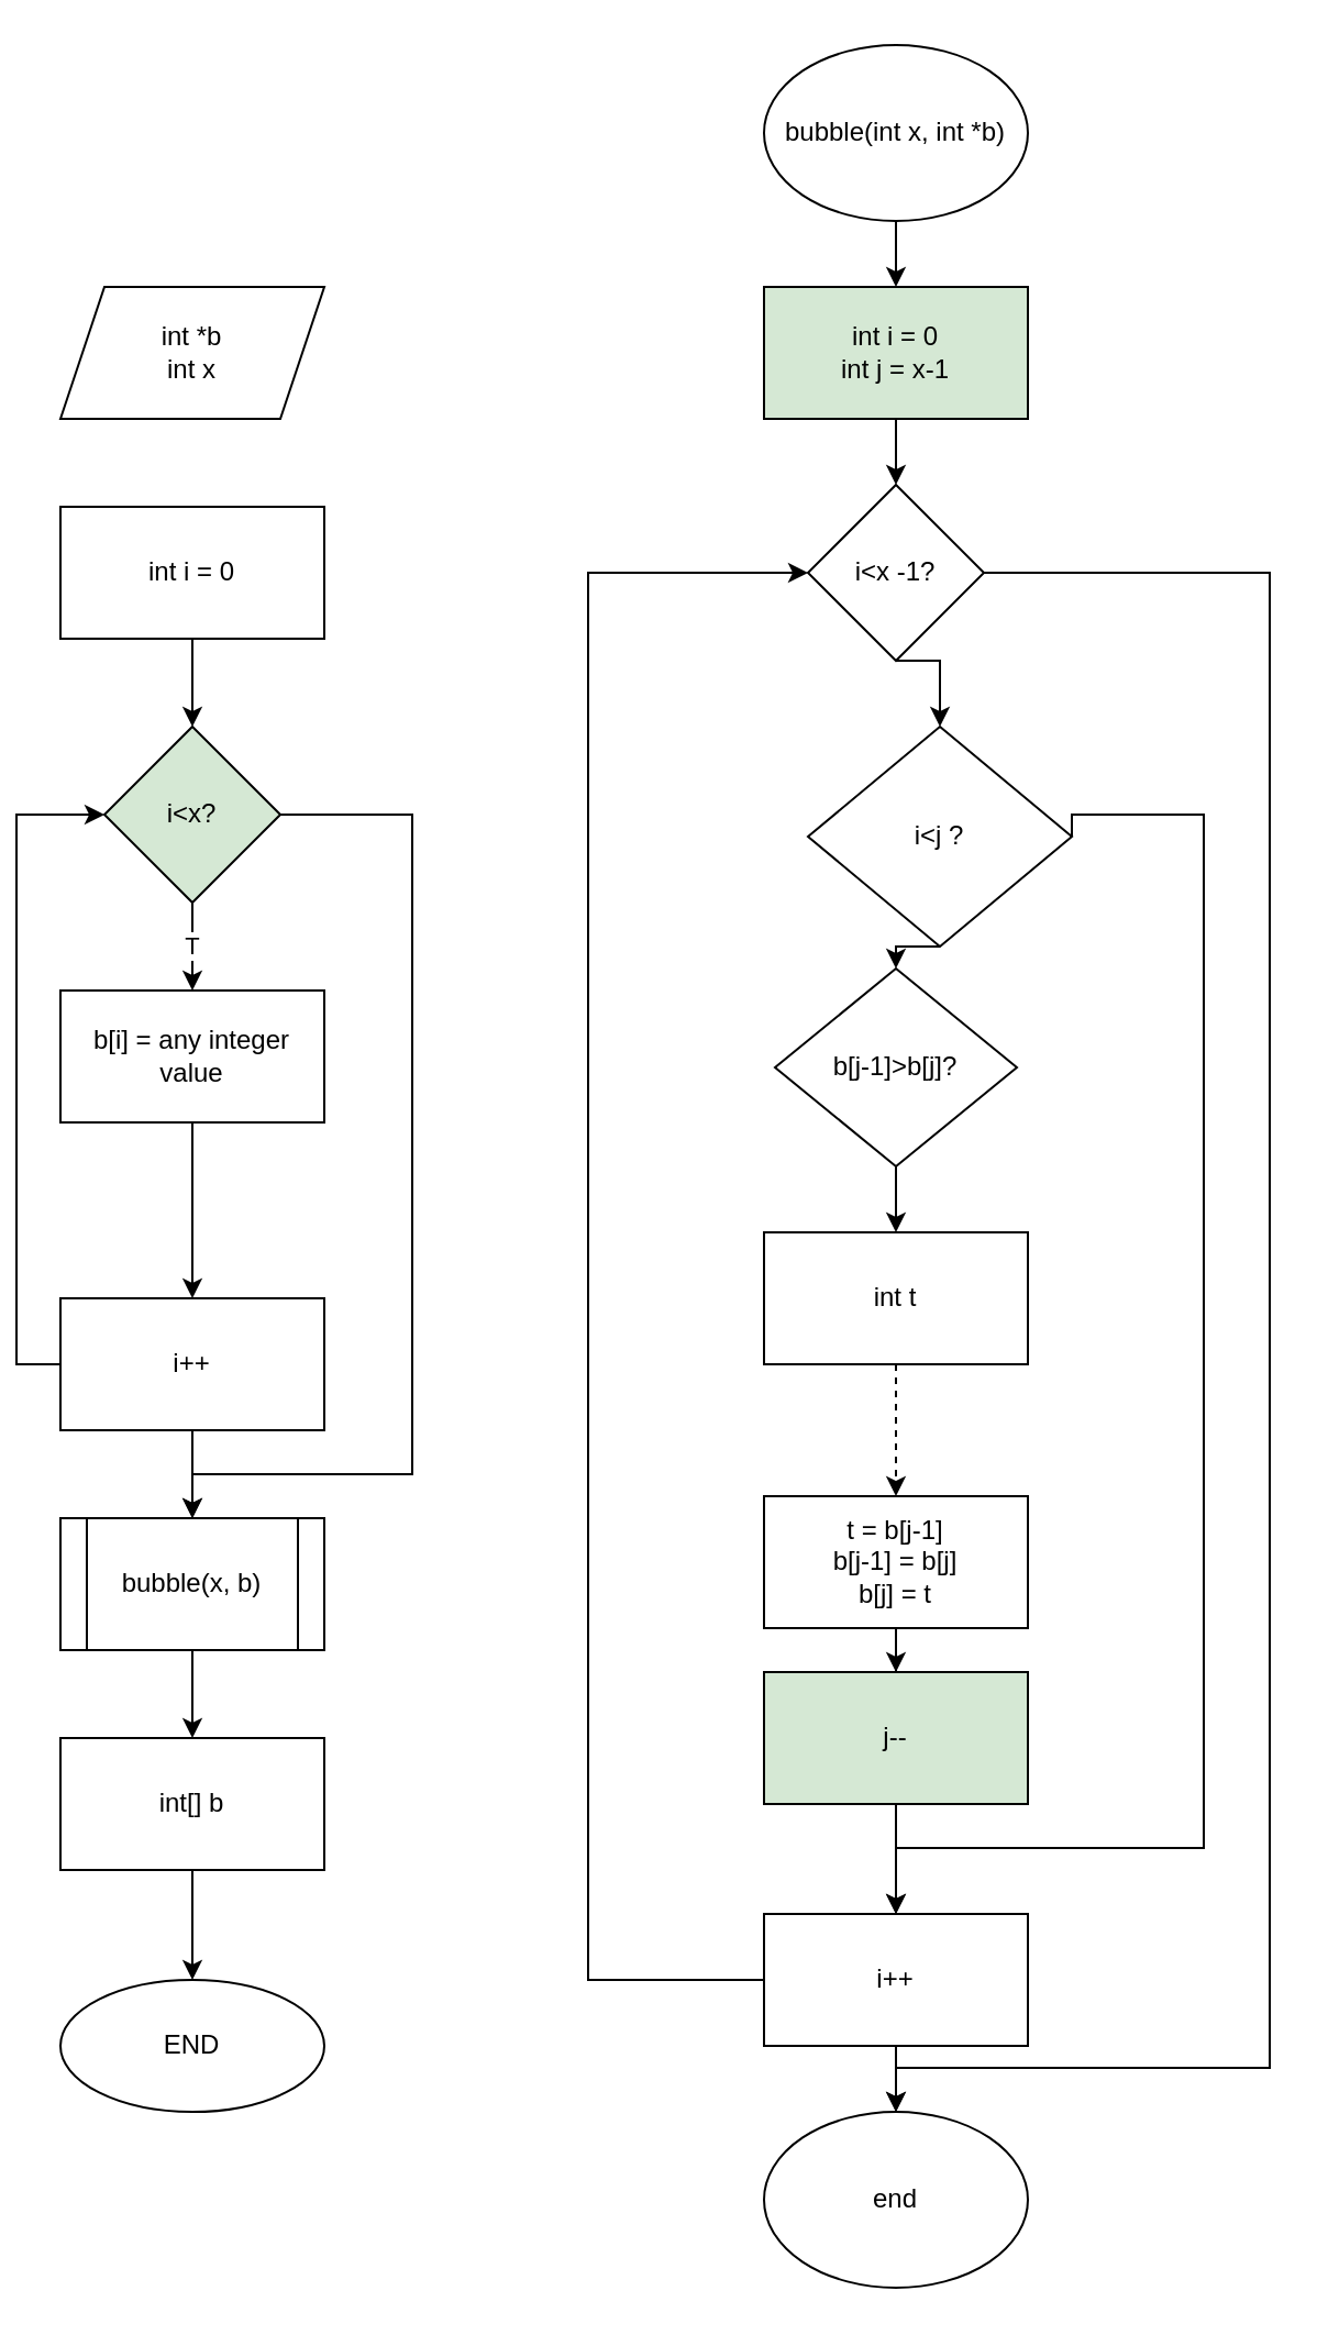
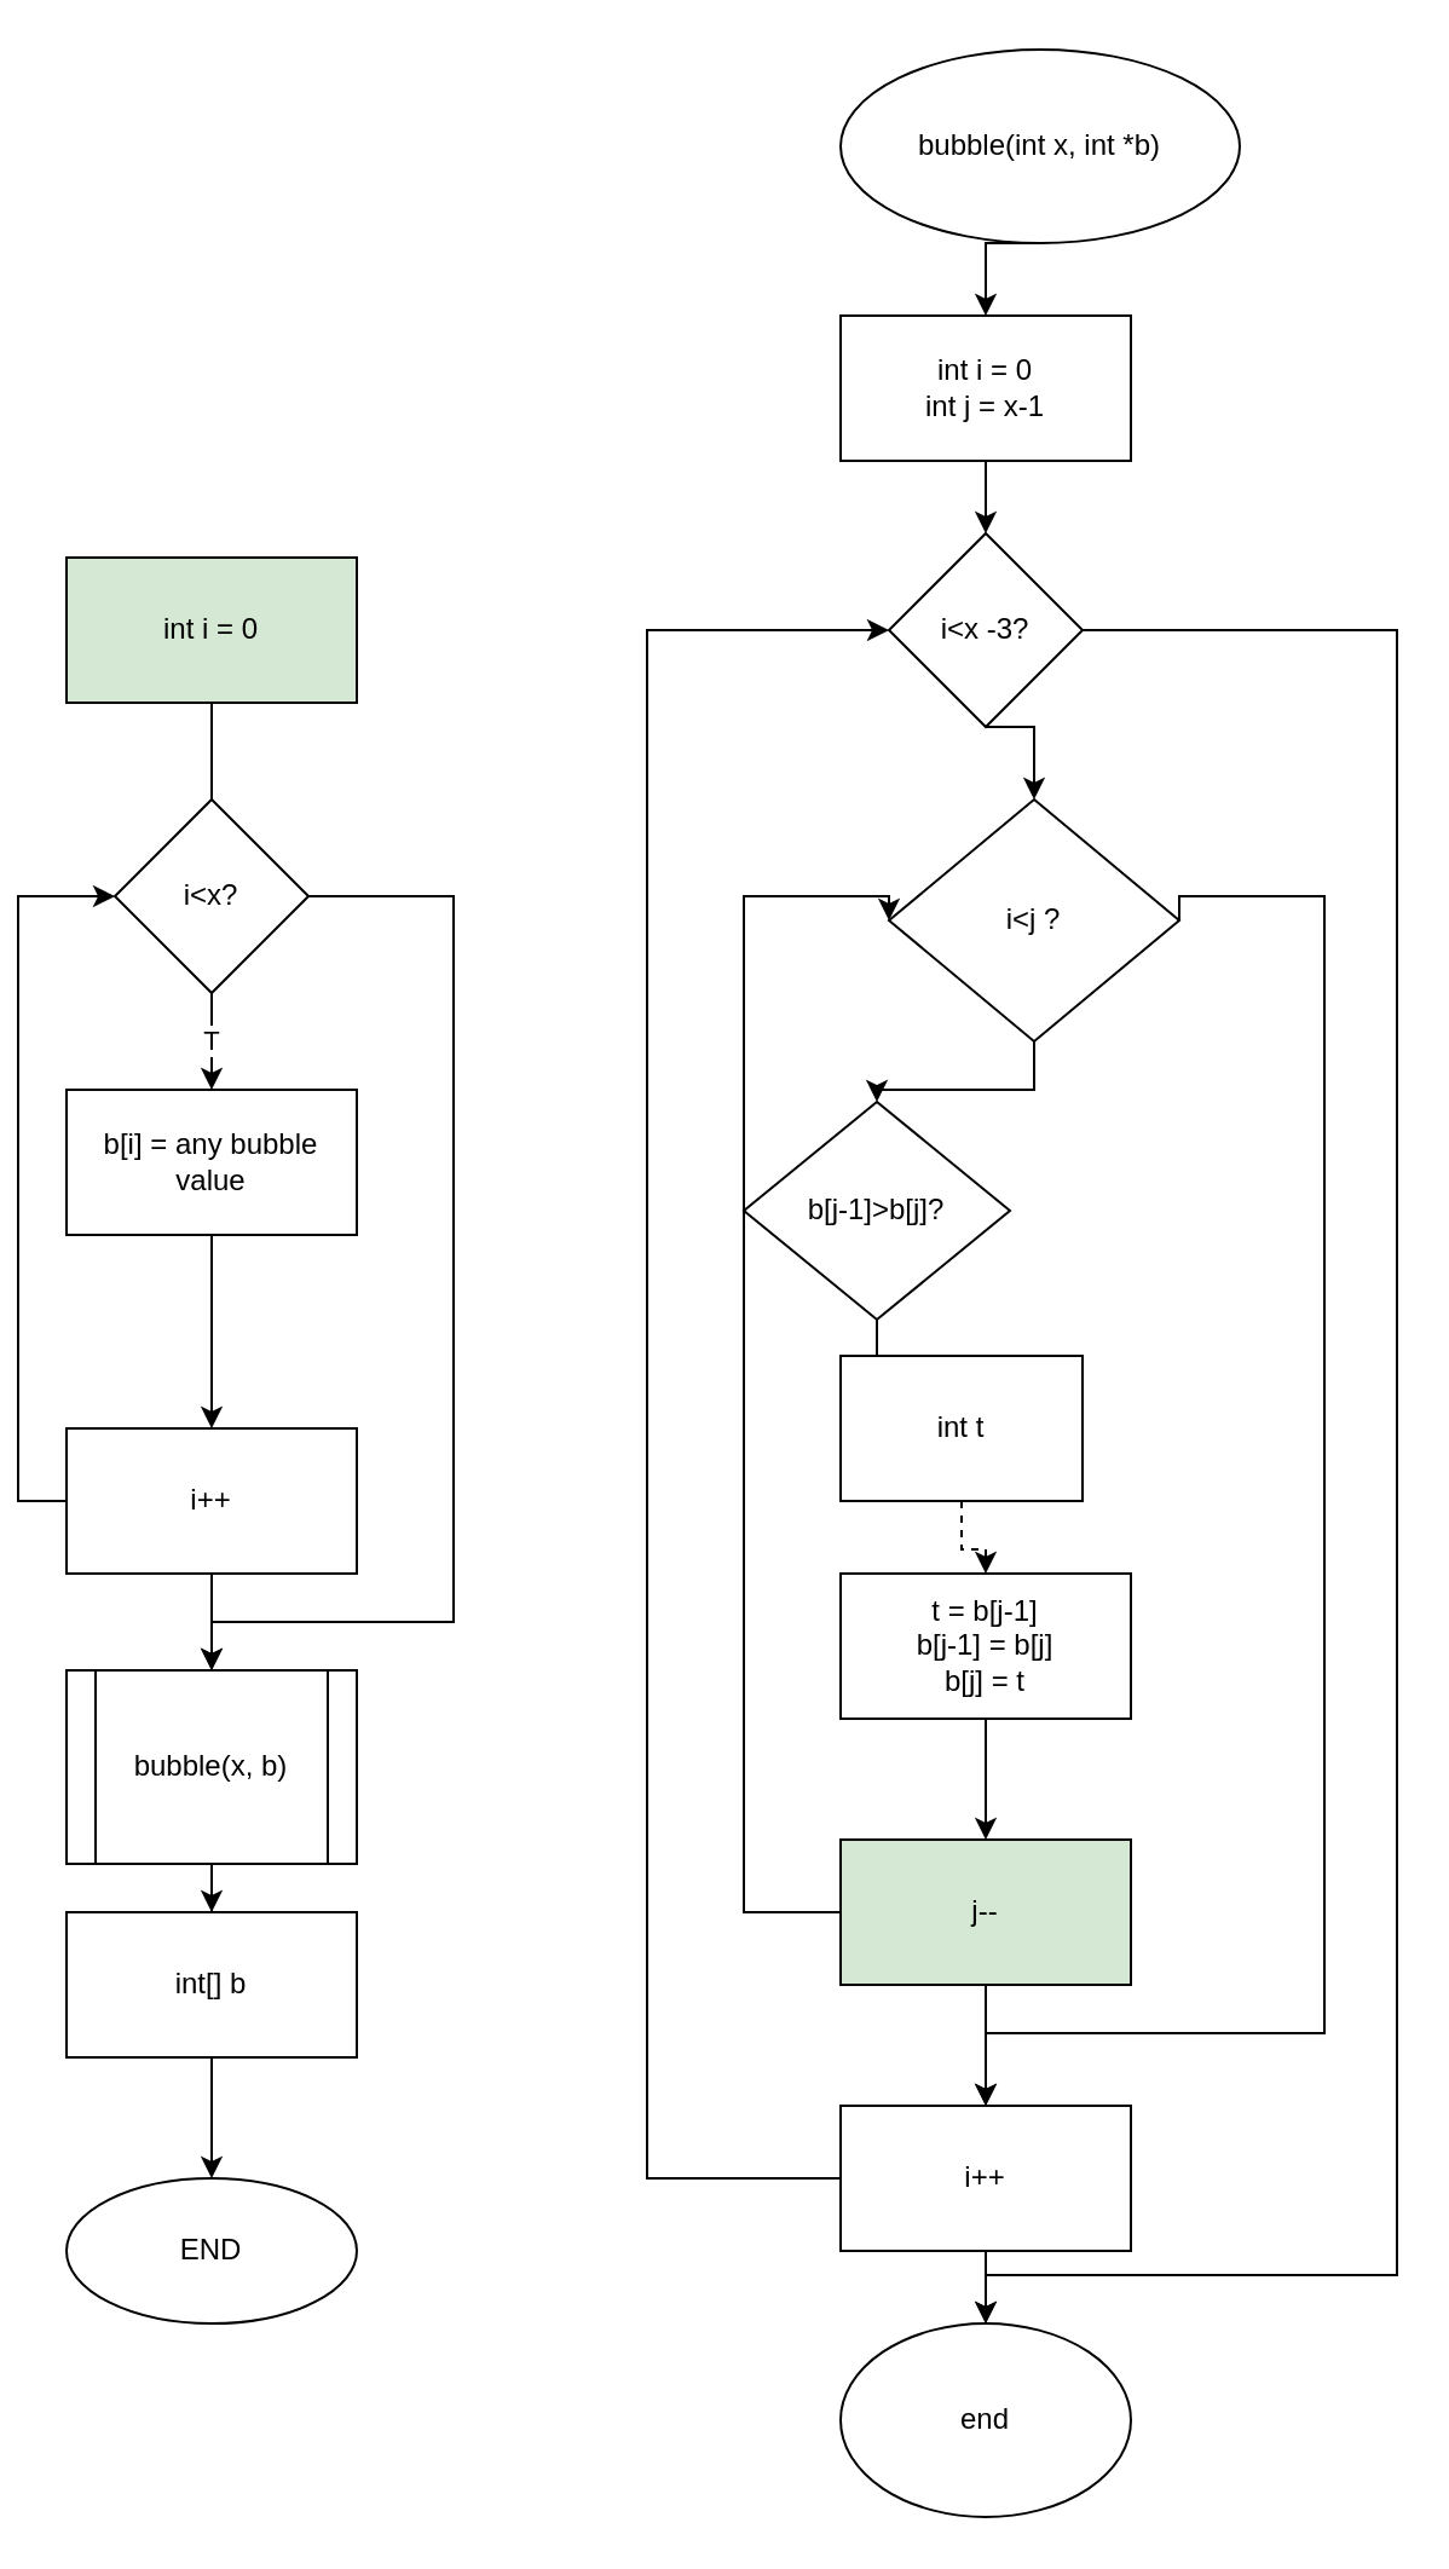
  <mxCell id="0" />
  <mxCell id="1" parent="0" />
- <mxCell id="2" value="int *b&lt;br&gt;int x" style="shape=parallelogram;perimeter=parallelogramPerimeter;whiteSpace=wrap;html=1;fixedSize=1;" vertex="1" parent="1"><mxGeometry x="20" y="130" width="120" height="60" as="geometry" /></mxCell>
- <mxCell id="3" value="" style="edgeStyle=orthogonalEdgeStyle;rounded=0;orthogonalLoop=1;jettySize=auto;html=1;" edge="1" parent="1" source="4" target="7"><mxGeometry relative="1" as="geometry" /></mxCell>
- <mxCell id="4" value="int i = 0" style="whiteSpace=wrap;html=1;" vertex="1" parent="1"><mxGeometry x="20" y="230" width="120" height="60" as="geometry" /></mxCell>
+ <mxCell id="3" value="" style="edgeStyle=orthogonalEdgeStyle;rounded=0;orthogonalLoop=1;jettySize=auto;html=1;endArrow=none;" edge="1" parent="1" source="4" target="7"><mxGeometry relative="1" as="geometry" /></mxCell>
+ <mxCell id="4" value="int i = 0" style="whiteSpace=wrap;html=1;fillColor=#d5e8d4;" vertex="1" parent="1"><mxGeometry x="20" y="230" width="120" height="60" as="geometry" /></mxCell>
  <mxCell id="5" value="T" style="edgeStyle=orthogonalEdgeStyle;rounded=0;orthogonalLoop=1;jettySize=auto;html=1;" edge="1" parent="1" source="7" target="9"><mxGeometry relative="1" as="geometry" /></mxCell>
  <mxCell id="6" style="edgeStyle=orthogonalEdgeStyle;rounded=0;orthogonalLoop=1;jettySize=auto;html=1;exitX=1;exitY=0.5;exitDx=0;exitDy=0;entryX=0.5;entryY=0;entryDx=0;entryDy=0;" edge="1" parent="1" source="7" target="11"><mxGeometry relative="1" as="geometry"><Array as="points"><mxPoint x="180" y="370" /><mxPoint x="180" y="670" /><mxPoint x="80" y="670" /></Array></mxGeometry></mxCell>
- <mxCell id="7" value="i&amp;lt;x?" style="rhombus;whiteSpace=wrap;html=1;fillColor=#d5e8d4;" vertex="1" parent="1"><mxGeometry x="40" y="330" width="80" height="80" as="geometry" /></mxCell>
+ <mxCell id="7" value="i&amp;lt;x?" style="rhombus;whiteSpace=wrap;html=1;" vertex="1" parent="1"><mxGeometry x="40" y="330" width="80" height="80" as="geometry" /></mxCell>
  <mxCell id="8" value="" style="edgeStyle=orthogonalEdgeStyle;rounded=0;orthogonalLoop=1;jettySize=auto;html=1;" edge="1" parent="1" source="9" target="17"><mxGeometry relative="1" as="geometry" /></mxCell>
- <mxCell id="9" value="b[i] = any integer value" style="whiteSpace=wrap;html=1;" vertex="1" parent="1"><mxGeometry x="20" y="450" width="120" height="60" as="geometry" /></mxCell>
+ <mxCell id="9" value="b[i] = any bubble value" style="whiteSpace=wrap;html=1;" vertex="1" parent="1"><mxGeometry x="20" y="450" width="120" height="60" as="geometry" /></mxCell>
  <mxCell id="10" value="" style="edgeStyle=orthogonalEdgeStyle;rounded=0;orthogonalLoop=1;jettySize=auto;html=1;" edge="1" parent="1" source="11" target="13"><mxGeometry relative="1" as="geometry" /></mxCell>
- <mxCell id="11" value="bubble(x, b)" style="shape=process;whiteSpace=wrap;html=1;backgroundOutline=1;" vertex="1" parent="1"><mxGeometry x="20" y="690" width="120" height="60" as="geometry" /></mxCell>
+ <mxCell id="11" value="bubble(x, b)" style="shape=process;whiteSpace=wrap;html=1;backgroundOutline=1;" vertex="1" parent="1"><mxGeometry x="20" y="690" width="120" height="80" as="geometry" /></mxCell>
  <mxCell id="12" value="" style="edgeStyle=orthogonalEdgeStyle;rounded=0;orthogonalLoop=1;jettySize=auto;html=1;" edge="1" parent="1" source="13" target="14"><mxGeometry relative="1" as="geometry" /></mxCell>
  <mxCell id="13" value="int[] b" style="whiteSpace=wrap;html=1;" vertex="1" parent="1"><mxGeometry x="20" y="790" width="120" height="60" as="geometry" /></mxCell>
  <mxCell id="14" value="END" style="ellipse;whiteSpace=wrap;html=1;" vertex="1" parent="1"><mxGeometry x="20" y="900" width="120" height="60" as="geometry" /></mxCell>
  <mxCell id="15" style="edgeStyle=orthogonalEdgeStyle;rounded=0;orthogonalLoop=1;jettySize=auto;html=1;exitX=0;exitY=0.5;exitDx=0;exitDy=0;entryX=0;entryY=0.5;entryDx=0;entryDy=0;" edge="1" parent="1" source="17" target="7"><mxGeometry relative="1" as="geometry" /></mxCell>
  <mxCell id="16" style="edgeStyle=orthogonalEdgeStyle;rounded=0;orthogonalLoop=1;jettySize=auto;html=1;exitX=0.5;exitY=1;exitDx=0;exitDy=0;entryX=0.5;entryY=0;entryDx=0;entryDy=0;" edge="1" parent="1" source="17" target="11"><mxGeometry relative="1" as="geometry" /></mxCell>
  <mxCell id="17" value="i++" style="whiteSpace=wrap;html=1;" vertex="1" parent="1"><mxGeometry x="20" y="590" width="120" height="60" as="geometry" /></mxCell>
  <mxCell id="18" style="edgeStyle=orthogonalEdgeStyle;rounded=0;orthogonalLoop=1;jettySize=auto;html=1;exitX=0.5;exitY=1;exitDx=0;exitDy=0;entryX=0.5;entryY=0;entryDx=0;entryDy=0;" edge="1" parent="1" source="19" target="21"><mxGeometry relative="1" as="geometry" /></mxCell>
- <mxCell id="19" value="bubble(int x, int *b)" style="ellipse;whiteSpace=wrap;html=1;" vertex="1" parent="1"><mxGeometry x="340" y="20" width="120" height="80" as="geometry" /></mxCell>
+ <mxCell id="19" value="bubble(int x, int *b)" style="ellipse;whiteSpace=wrap;html=1;" vertex="1" parent="1"><mxGeometry x="340" y="20" width="165" height="80" as="geometry" /></mxCell>
  <mxCell id="20" style="edgeStyle=orthogonalEdgeStyle;rounded=0;orthogonalLoop=1;jettySize=auto;html=1;exitX=0.5;exitY=1;exitDx=0;exitDy=0;entryX=0.5;entryY=0;entryDx=0;entryDy=0;" edge="1" parent="1" source="21" target="24"><mxGeometry relative="1" as="geometry" /></mxCell>
- <mxCell id="21" value="int i = 0&lt;br&gt;int j = x-1" style="rounded=0;whiteSpace=wrap;html=1;fillColor=#d5e8d4;" vertex="1" parent="1"><mxGeometry x="340" y="130" width="120" height="60" as="geometry" /></mxCell>
+ <mxCell id="21" value="int i = 0&lt;br&gt;int j = x-1" style="rounded=0;whiteSpace=wrap;html=1;" vertex="1" parent="1"><mxGeometry x="340" y="130" width="120" height="60" as="geometry" /></mxCell>
  <mxCell id="22" style="edgeStyle=orthogonalEdgeStyle;rounded=0;orthogonalLoop=1;jettySize=auto;html=1;exitX=0.5;exitY=1;exitDx=0;exitDy=0;entryX=0.5;entryY=0;entryDx=0;entryDy=0;" edge="1" parent="1" source="24" target="27"><mxGeometry relative="1" as="geometry" /></mxCell>
  <mxCell id="23" style="edgeStyle=orthogonalEdgeStyle;rounded=0;orthogonalLoop=1;jettySize=auto;html=1;exitX=1;exitY=0.5;exitDx=0;exitDy=0;entryX=0.5;entryY=0;entryDx=0;entryDy=0;" edge="1" parent="1" source="24" target="40"><mxGeometry relative="1" as="geometry"><Array as="points"><mxPoint x="570" y="260" /><mxPoint x="570" y="940" /><mxPoint x="400" y="940" /></Array></mxGeometry></mxCell>
- <mxCell id="24" value="i&amp;lt;x -1?" style="rhombus;whiteSpace=wrap;html=1;" vertex="1" parent="1"><mxGeometry x="360" y="220" width="80" height="80" as="geometry" /></mxCell>
+ <mxCell id="24" value="i&amp;lt;x -3?" style="rhombus;whiteSpace=wrap;html=1;" vertex="1" parent="1"><mxGeometry x="360" y="220" width="80" height="80" as="geometry" /></mxCell>
  <mxCell id="25" style="edgeStyle=orthogonalEdgeStyle;rounded=0;orthogonalLoop=1;jettySize=auto;html=1;exitX=0.5;exitY=1;exitDx=0;exitDy=0;entryX=0.5;entryY=0;entryDx=0;entryDy=0;" edge="1" parent="1" source="27" target="29"><mxGeometry relative="1" as="geometry" /></mxCell>
  <mxCell id="26" style="edgeStyle=orthogonalEdgeStyle;rounded=0;orthogonalLoop=1;jettySize=auto;html=1;exitX=1;exitY=0.5;exitDx=0;exitDy=0;entryX=0.5;entryY=0;entryDx=0;entryDy=0;" edge="1" parent="1" source="27" target="39"><mxGeometry relative="1" as="geometry"><Array as="points"><mxPoint x="540" y="370" /><mxPoint x="540" y="840" /><mxPoint x="400" y="840" /></Array></mxGeometry></mxCell>
  <mxCell id="27" value="i&amp;lt;j ?" style="rhombus;whiteSpace=wrap;html=1;" vertex="1" parent="1"><mxGeometry x="360" y="330" width="120" height="100" as="geometry" /></mxCell>
  <mxCell id="28" value="" style="edgeStyle=orthogonalEdgeStyle;rounded=0;orthogonalLoop=1;jettySize=auto;html=1;" edge="1" parent="1" source="29" target="31"><mxGeometry relative="1" as="geometry" /></mxCell>
- <mxCell id="29" value="b[j-1]&amp;gt;b[j]?" style="rhombus;whiteSpace=wrap;html=1;" vertex="1" parent="1"><mxGeometry x="345" y="440" width="110" height="90" as="geometry" /></mxCell>
+ <mxCell id="29" value="b[j-1]&amp;gt;b[j]?" style="rhombus;whiteSpace=wrap;html=1;" vertex="1" parent="1"><mxGeometry x="300" y="455" width="110" height="90" as="geometry" /></mxCell>
  <mxCell id="30" value="" style="edgeStyle=orthogonalEdgeStyle;rounded=0;orthogonalLoop=1;jettySize=auto;html=1;dashed=1;" edge="1" parent="1" source="31" target="33"><mxGeometry relative="1" as="geometry" /></mxCell>
- <mxCell id="31" value="int t" style="whiteSpace=wrap;html=1;" vertex="1" parent="1"><mxGeometry x="340" y="560" width="120" height="60" as="geometry" /></mxCell>
+ <mxCell id="31" value="int t" style="whiteSpace=wrap;html=1;" vertex="1" parent="1"><mxGeometry x="340" y="560" width="100" height="60" as="geometry" /></mxCell>
  <mxCell id="32" value="" style="edgeStyle=orthogonalEdgeStyle;rounded=0;orthogonalLoop=1;jettySize=auto;html=1;" edge="1" parent="1" source="33" target="36"><mxGeometry relative="1" as="geometry" /></mxCell>
- <mxCell id="33" value="&lt;span style=&quot;&quot;&gt;t = b[j-1]&lt;/span&gt;&lt;br style=&quot;&quot;&gt;&lt;span style=&quot;&quot;&gt;b[j-1] = b[j]&lt;/span&gt;&lt;br style=&quot;&quot;&gt;&lt;span style=&quot;&quot;&gt;b[j] = t&lt;/span&gt;" style="whiteSpace=wrap;html=1;" vertex="1" parent="1"><mxGeometry x="340" y="680" width="120" height="60" as="geometry" /></mxCell>
+ <mxCell id="33" value="&lt;span style=&quot;&quot;&gt;t = b[j-1]&lt;/span&gt;&lt;br style=&quot;&quot;&gt;&lt;span style=&quot;&quot;&gt;b[j-1] = b[j]&lt;/span&gt;&lt;br style=&quot;&quot;&gt;&lt;span style=&quot;&quot;&gt;b[j] = t&lt;/span&gt;" style="whiteSpace=wrap;html=1;" vertex="1" parent="1"><mxGeometry x="340" y="650" width="120" height="60" as="geometry" /></mxCell>
  <mxCell id="34" value="" style="edgeStyle=orthogonalEdgeStyle;rounded=0;orthogonalLoop=1;jettySize=auto;html=1;" edge="1" parent="1" source="36" target="39"><mxGeometry relative="1" as="geometry" /></mxCell>
+ <mxCell id="35" style="edgeStyle=orthogonalEdgeStyle;rounded=0;orthogonalLoop=1;jettySize=auto;html=1;exitX=0;exitY=0.5;exitDx=0;exitDy=0;entryX=0;entryY=0.5;entryDx=0;entryDy=0;" edge="1" parent="1" source="36" target="27"><mxGeometry relative="1" as="geometry"><Array as="points"><mxPoint x="300" y="790" /><mxPoint x="300" y="370" /></Array></mxGeometry></mxCell>
  <mxCell id="36" value="j--" style="whiteSpace=wrap;html=1;fillColor=#d5e8d4;" vertex="1" parent="1"><mxGeometry x="340" y="760" width="120" height="60" as="geometry" /></mxCell>
  <mxCell id="37" style="edgeStyle=orthogonalEdgeStyle;rounded=0;orthogonalLoop=1;jettySize=auto;html=1;exitX=0;exitY=0.5;exitDx=0;exitDy=0;entryX=0;entryY=0.5;entryDx=0;entryDy=0;" edge="1" parent="1" source="39" target="24"><mxGeometry relative="1" as="geometry"><Array as="points"><mxPoint x="260" y="900" /><mxPoint x="260" y="260" /></Array></mxGeometry></mxCell>
  <mxCell id="38" style="edgeStyle=orthogonalEdgeStyle;rounded=0;orthogonalLoop=1;jettySize=auto;html=1;exitX=0.5;exitY=1;exitDx=0;exitDy=0;entryX=0.5;entryY=0;entryDx=0;entryDy=0;" edge="1" parent="1" source="39" target="40"><mxGeometry relative="1" as="geometry" /></mxCell>
  <mxCell id="39" value="i++" style="whiteSpace=wrap;html=1;" vertex="1" parent="1"><mxGeometry x="340" y="870" width="120" height="60" as="geometry" /></mxCell>
  <mxCell id="40" value="end" style="ellipse;whiteSpace=wrap;html=1;" vertex="1" parent="1"><mxGeometry x="340" y="960" width="120" height="80" as="geometry" /></mxCell>
